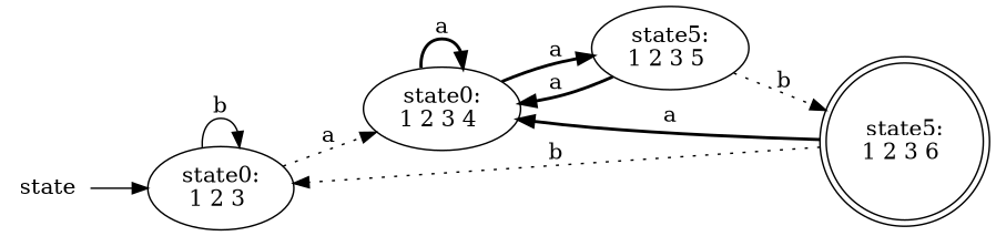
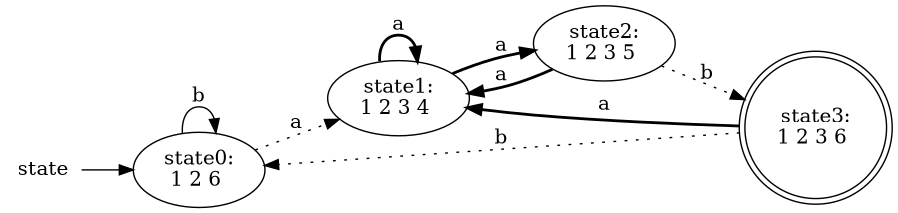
  digraph {
    rankdir=LR
    edge [style=bold]
    n1 [label=state shape=none]
-   n2 [label="state0:\n1 2 3 "]
-   n3 [label="state0:\n1 2 3 4 "]
-   n4 [label="state5:\n1 2 3 5 "]
-   n5 [label="state5:\n1 2 3 6 " shape=doublecircle]
+   n2 [label="state0:\n1 2 6 "]
+   n3 [label="state1:\n1 2 3 4 "]
+   n4 [label="state2:\n1 2 3 5 "]
+   n5 [label="state3:\n1 2 3 6 " shape=doublecircle]
    n1 -> n2 [style=solid]
    n2 -> n2 [label=b style=solid]
    n2 -> n3 [label=a style=dotted]
    n3 -> n3 [label=a]
    n3 -> n4 [label=a]
    n4 -> n3 [label=a]
    n4 -> n5 [label=b style=dotted]
    n5 -> n2 [label=b style=dotted]
    n5 -> n3 [label=a]
  }
